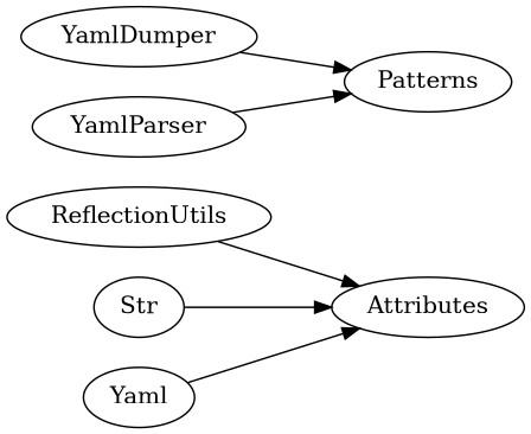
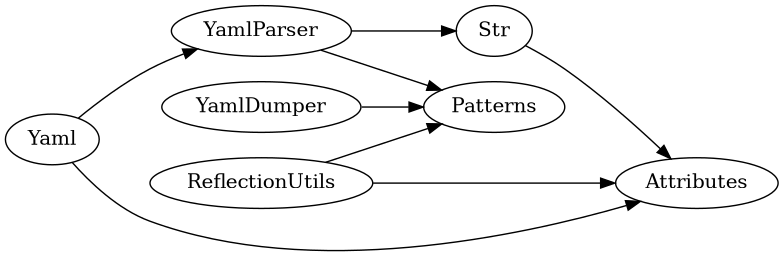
  digraph {
    fontsize=10
    rankdir=LR
    Attributes
    Patterns
    YamlDumper
    YamlParser
    ReflectionUtils
    Str
    Yaml
    subgraph sub_1 {
      rank=none
      Attributes
      Patterns
    }
    subgraph sub_2 {
      rank=none
      Patterns
    }
    subgraph sub_3 {
      rank=none
      YamlDumper
      YamlParser
    }
    subgraph sub_4 {
      rank=none
      Patterns
      ReflectionUtils
    }
    subgraph sub_5 {
      rank=none
      Patterns
      ReflectionUtils
      Str
    }
    YamlDumper -> Patterns
    YamlParser -> Patterns
+   YamlParser -> Str
    ReflectionUtils -> Attributes
+   ReflectionUtils -> Patterns
    Str -> Attributes
    Yaml -> Attributes
+   Yaml -> YamlParser
  }
